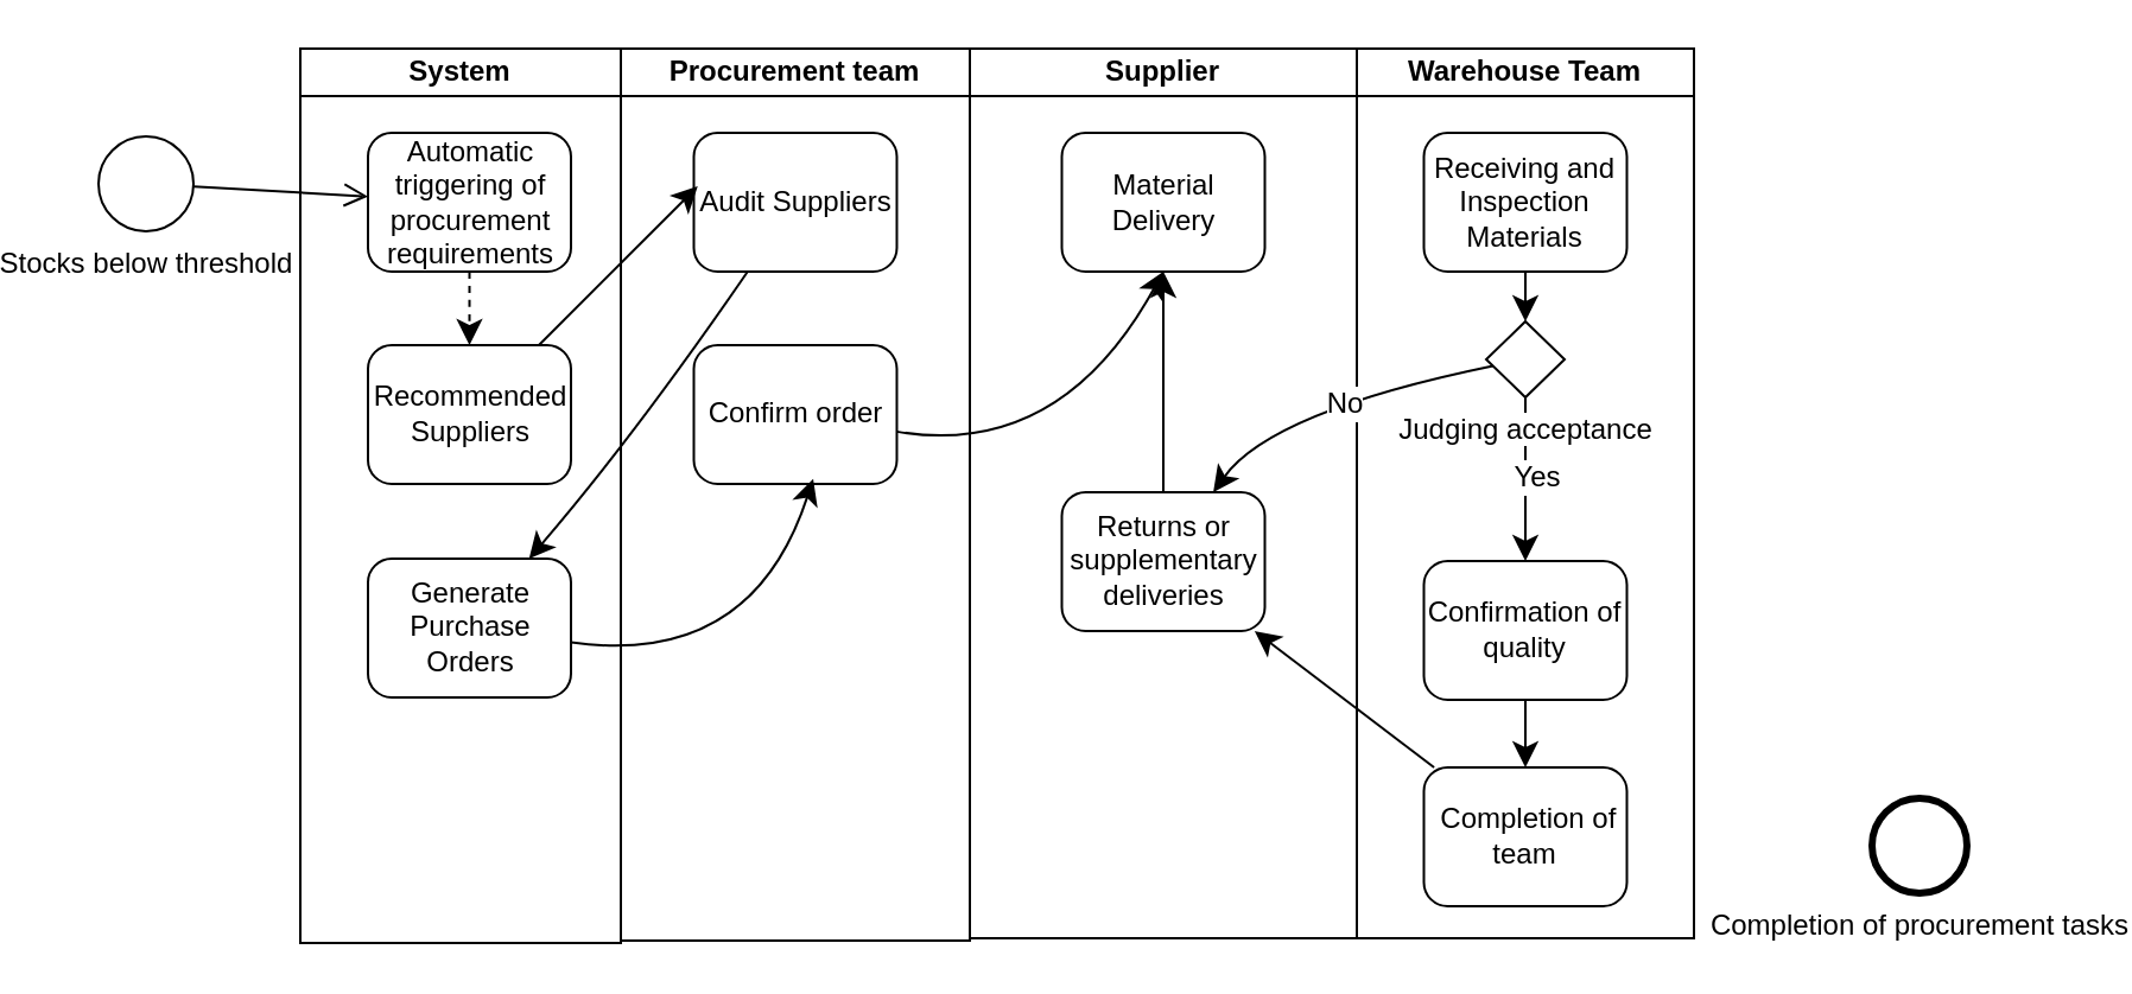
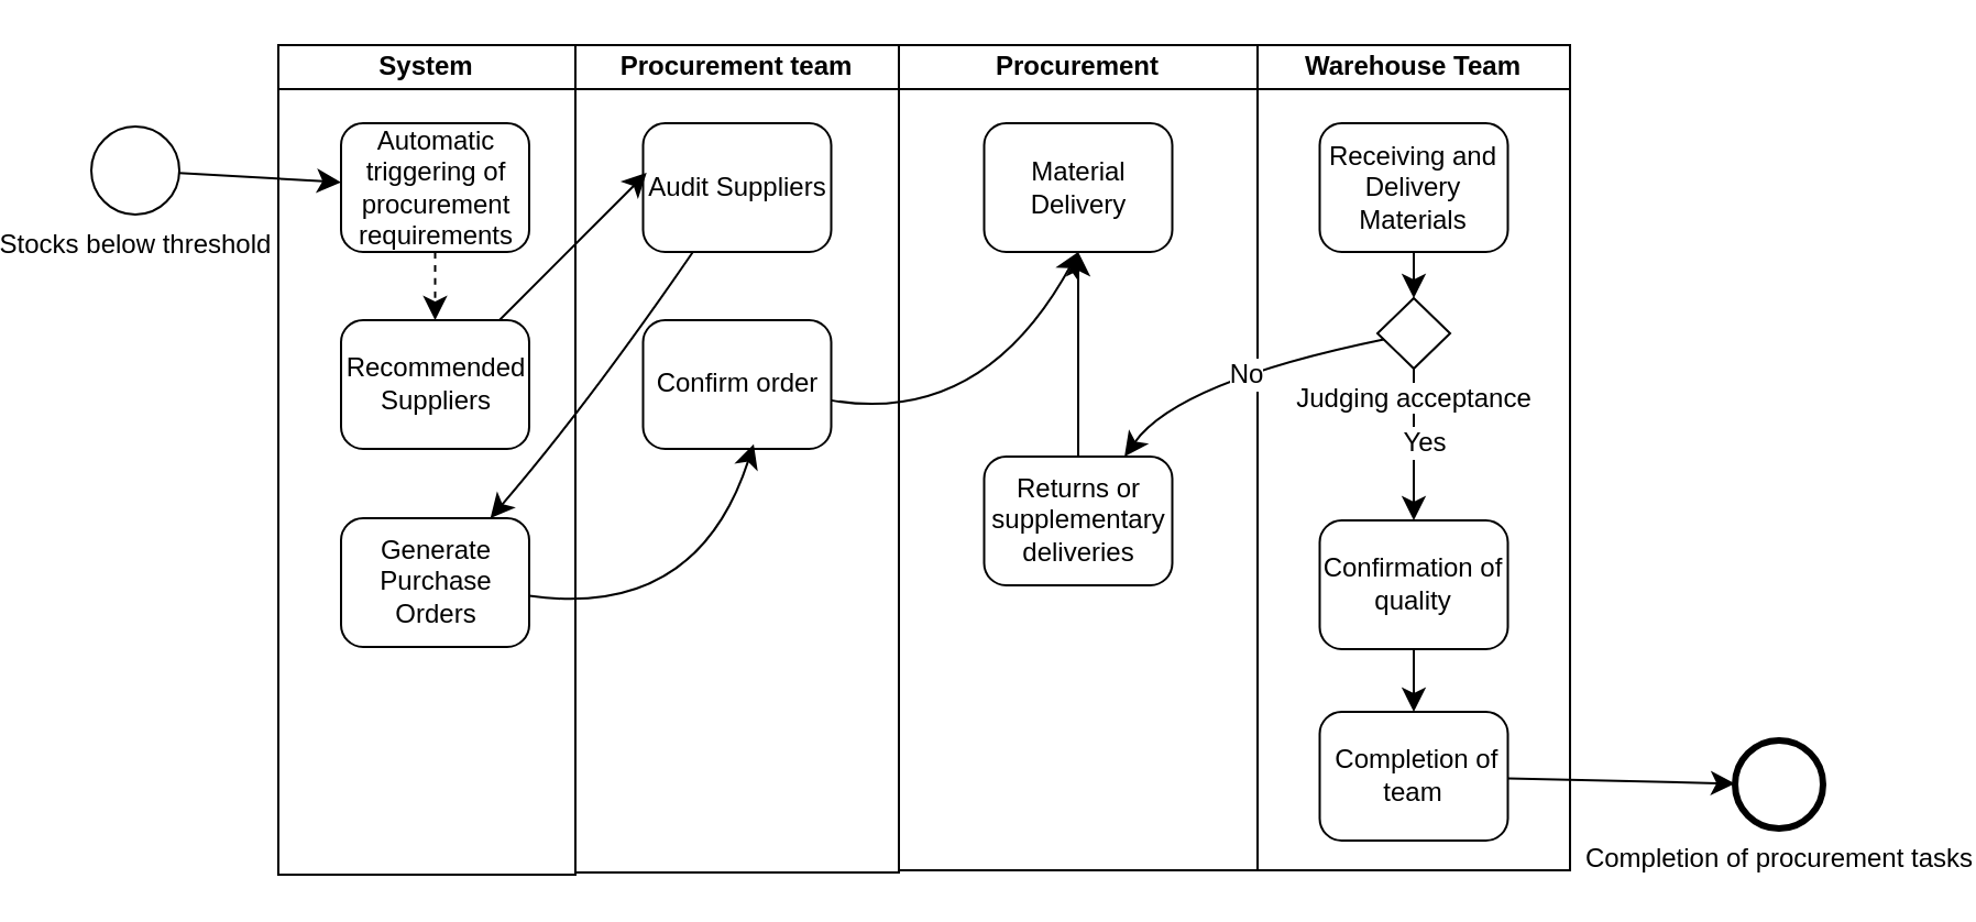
  <mxCell id="0" />
  <mxCell id="1" parent="0" />
  <mxCell id="2" value="System" style="swimlane;startSize=20;whiteSpace=wrap;html=1;" vertex="1" parent="1"><mxGeometry x="105" y="20" width="135" height="377" as="geometry" /></mxCell>
  <mxCell id="3" style="edgeStyle=none;curved=1;rounded=0;orthogonalLoop=1;jettySize=auto;html=1;fontSize=12;startSize=8;endSize=8;dashed=1;" edge="1" parent="2" source="4" target="5"><mxGeometry relative="1" as="geometry" /></mxCell>
  <mxCell id="4" value="Automatic triggering of procurement requirements" style="points=[[0.25,0,0],[0.5,0,0],[0.75,0,0],[1,0.25,0],[1,0.5,0],[1,0.75,0],[0.75,1,0],[0.5,1,0],[0.25,1,0],[0,0.75,0],[0,0.5,0],[0,0.25,0]];shape=mxgraph.bpmn.task;whiteSpace=wrap;rectStyle=rounded;size=10;html=1;container=1;expand=0;collapsible=0;taskMarker=abstract;" vertex="1" parent="2"><mxGeometry x="28.5" y="35.5" width="85.5" height="58.5" as="geometry" /></mxCell>
  <mxCell id="5" value="Recommended Suppliers" style="points=[[0.25,0,0],[0.5,0,0],[0.75,0,0],[1,0.25,0],[1,0.5,0],[1,0.75,0],[0.75,1,0],[0.5,1,0],[0.25,1,0],[0,0.75,0],[0,0.5,0],[0,0.25,0]];shape=mxgraph.bpmn.task;whiteSpace=wrap;rectStyle=rounded;size=10;html=1;container=1;expand=0;collapsible=0;taskMarker=abstract;" vertex="1" parent="2"><mxGeometry x="28.5" y="125" width="85.5" height="58.5" as="geometry" /></mxCell>
  <mxCell id="6" value="Generate Purchase Orders" style="points=[[0.25,0,0],[0.5,0,0],[0.75,0,0],[1,0.25,0],[1,0.5,0],[1,0.75,0],[0.75,1,0],[0.5,1,0],[0.25,1,0],[0,0.75,0],[0,0.5,0],[0,0.25,0]];shape=mxgraph.bpmn.task;whiteSpace=wrap;rectStyle=rounded;size=10;html=1;container=1;expand=0;collapsible=0;taskMarker=abstract;" vertex="1" parent="2"><mxGeometry x="28.5" y="215" width="85.5" height="58.5" as="geometry" /></mxCell>
  <mxCell id="7" value="Procurement team" style="swimlane;startSize=20;whiteSpace=wrap;html=1;" vertex="1" parent="1"><mxGeometry x="240" y="20" width="147" height="376" as="geometry" /></mxCell>
  <mxCell id="8" value="Audit Suppliers" style="points=[[0.25,0,0],[0.5,0,0],[0.75,0,0],[1,0.25,0],[1,0.5,0],[1,0.75,0],[0.75,1,0],[0.5,1,0],[0.25,1,0],[0,0.75,0],[0,0.5,0],[0,0.25,0]];shape=mxgraph.bpmn.task;whiteSpace=wrap;rectStyle=rounded;size=10;html=1;container=1;expand=0;collapsible=0;taskMarker=abstract;" vertex="1" parent="7"><mxGeometry x="30.75" y="35.5" width="85.5" height="58.5" as="geometry" /></mxCell>
  <mxCell id="9" value="Confirm order" style="points=[[0.25,0,0],[0.5,0,0],[0.75,0,0],[1,0.25,0],[1,0.5,0],[1,0.75,0],[0.75,1,0],[0.5,1,0],[0.25,1,0],[0,0.75,0],[0,0.5,0],[0,0.25,0]];shape=mxgraph.bpmn.task;whiteSpace=wrap;rectStyle=rounded;size=10;html=1;container=1;expand=0;collapsible=0;taskMarker=abstract;" vertex="1" parent="7"><mxGeometry x="30.75" y="125" width="85.5" height="58.5" as="geometry" /></mxCell>
- <mxCell id="10" value="Supplier" style="swimlane;startSize=20;whiteSpace=wrap;html=1;" vertex="1" parent="1"><mxGeometry x="387" y="20" width="163" height="375" as="geometry" /></mxCell>
+ <mxCell id="10" value="Procurement" style="swimlane;startSize=20;whiteSpace=wrap;html=1;" vertex="1" parent="1"><mxGeometry x="387" y="20" width="163" height="375" as="geometry" /></mxCell>
  <mxCell id="11" value="Material Delivery" style="points=[[0.25,0,0],[0.5,0,0],[0.75,0,0],[1,0.25,0],[1,0.5,0],[1,0.75,0],[0.75,1,0],[0.5,1,0],[0.25,1,0],[0,0.75,0],[0,0.5,0],[0,0.25,0]];shape=mxgraph.bpmn.task;whiteSpace=wrap;rectStyle=rounded;size=10;html=1;container=1;expand=0;collapsible=0;taskMarker=abstract;" vertex="1" parent="10"><mxGeometry x="38.75" y="35.5" width="85.5" height="58.5" as="geometry" /></mxCell>
  <mxCell id="12" style="edgeStyle=none;curved=1;rounded=0;orthogonalLoop=1;jettySize=auto;html=1;fontSize=12;startSize=8;endSize=8;" edge="1" parent="10" source="13" target="11"><mxGeometry relative="1" as="geometry" /></mxCell>
  <mxCell id="13" value="Returns or supplementary deliveries" style="points=[[0.25,0,0],[0.5,0,0],[0.75,0,0],[1,0.25,0],[1,0.5,0],[1,0.75,0],[0.75,1,0],[0.5,1,0],[0.25,1,0],[0,0.75,0],[0,0.5,0],[0,0.25,0]];shape=mxgraph.bpmn.task;whiteSpace=wrap;rectStyle=rounded;size=10;html=1;container=1;expand=0;collapsible=0;taskMarker=abstract;" vertex="1" parent="10"><mxGeometry x="38.75" y="187" width="85.5" height="58.5" as="geometry" /></mxCell>
  <mxCell id="14" value="Warehouse Team" style="swimlane;startSize=20;whiteSpace=wrap;html=1;" vertex="1" parent="1"><mxGeometry x="550" y="20" width="142" height="375" as="geometry" /></mxCell>
  <mxCell id="15" style="edgeStyle=none;curved=1;rounded=0;orthogonalLoop=1;jettySize=auto;html=1;fontSize=12;startSize=8;endSize=8;" edge="1" parent="14" source="16" target="22"><mxGeometry relative="1" as="geometry" /></mxCell>
- <mxCell id="16" value="Receiving and Inspection Materials" style="points=[[0.25,0,0],[0.5,0,0],[0.75,0,0],[1,0.25,0],[1,0.5,0],[1,0.75,0],[0.75,1,0],[0.5,1,0],[0.25,1,0],[0,0.75,0],[0,0.5,0],[0,0.25,0]];shape=mxgraph.bpmn.task;whiteSpace=wrap;rectStyle=rounded;size=10;html=1;container=1;expand=0;collapsible=0;taskMarker=abstract;" vertex="1" parent="14"><mxGeometry x="28.25" y="35.5" width="85.5" height="58.5" as="geometry" /></mxCell>
+ <mxCell id="16" value="Receiving and Delivery Materials" style="points=[[0.25,0,0],[0.5,0,0],[0.75,0,0],[1,0.25,0],[1,0.5,0],[1,0.75,0],[0.75,1,0],[0.5,1,0],[0.25,1,0],[0,0.75,0],[0,0.5,0],[0,0.25,0]];shape=mxgraph.bpmn.task;whiteSpace=wrap;rectStyle=rounded;size=10;html=1;container=1;expand=0;collapsible=0;taskMarker=abstract;" vertex="1" parent="14"><mxGeometry x="28.25" y="35.5" width="85.5" height="58.5" as="geometry" /></mxCell>
  <mxCell id="17" style="edgeStyle=none;curved=1;rounded=0;orthogonalLoop=1;jettySize=auto;html=1;fontSize=12;startSize=8;endSize=8;" edge="1" parent="14" source="18" target="19"><mxGeometry relative="1" as="geometry" /></mxCell>
  <mxCell id="18" value="Confirmation of quality" style="points=[[0.25,0,0],[0.5,0,0],[0.75,0,0],[1,0.25,0],[1,0.5,0],[1,0.75,0],[0.75,1,0],[0.5,1,0],[0.25,1,0],[0,0.75,0],[0,0.5,0],[0,0.25,0]];shape=mxgraph.bpmn.task;whiteSpace=wrap;rectStyle=rounded;size=10;html=1;container=1;expand=0;collapsible=0;taskMarker=abstract;" vertex="1" parent="14"><mxGeometry x="28.25" y="216" width="85.5" height="58.5" as="geometry" /></mxCell>
  <mxCell id="19" value="&amp;nbsp;Completion of team" style="points=[[0.25,0,0],[0.5,0,0],[0.75,0,0],[1,0.25,0],[1,0.5,0],[1,0.75,0],[0.75,1,0],[0.5,1,0],[0.25,1,0],[0,0.75,0],[0,0.5,0],[0,0.25,0]];shape=mxgraph.bpmn.task;whiteSpace=wrap;rectStyle=rounded;size=10;html=1;container=1;expand=0;collapsible=0;taskMarker=abstract;" vertex="1" parent="14"><mxGeometry x="28.25" y="303" width="85.5" height="58.5" as="geometry" /></mxCell>
  <mxCell id="20" style="edgeStyle=none;curved=1;rounded=0;orthogonalLoop=1;jettySize=auto;html=1;fontSize=12;startSize=8;endSize=8;" edge="1" parent="14" source="22" target="18"><mxGeometry relative="1" as="geometry" /></mxCell>
  <mxCell id="21" value="Yes" style="edgeLabel;html=1;align=center;verticalAlign=middle;resizable=0;points=[];fontSize=12;" vertex="1" connectable="0" parent="20"><mxGeometry x="-0.034" y="4" relative="1" as="geometry"><mxPoint as="offset" /></mxGeometry></mxCell>
  <mxCell id="22" value="Judging acceptance" style="points=[[0.25,0.25,0],[0.5,0,0],[0.75,0.25,0],[1,0.5,0],[0.75,0.75,0],[0.5,1,0],[0.25,0.75,0],[0,0.5,0]];shape=mxgraph.bpmn.gateway2;html=1;verticalLabelPosition=bottom;labelBackgroundColor=#ffffff;verticalAlign=top;align=center;perimeter=rhombusPerimeter;outlineConnect=0;outline=none;symbol=none;" vertex="1" parent="14"><mxGeometry x="54.5" y="115" width="33" height="32" as="geometry" /></mxCell>
- <mxCell id="23" style="edgeStyle=none;curved=1;rounded=0;orthogonalLoop=1;jettySize=auto;html=1;fontSize=12;startSize=8;endSize=8;endArrow=open;" edge="1" parent="1" source="24" target="4"><mxGeometry relative="1" as="geometry" /></mxCell>
+ <mxCell id="23" style="edgeStyle=none;curved=1;rounded=0;orthogonalLoop=1;jettySize=auto;html=1;fontSize=12;startSize=8;endSize=8;" edge="1" parent="1" source="24" target="4"><mxGeometry relative="1" as="geometry" /></mxCell>
  <mxCell id="24" value="Stocks below threshold" style="points=[[0.145,0.145,0],[0.5,0,0],[0.855,0.145,0],[1,0.5,0],[0.855,0.855,0],[0.5,1,0],[0.145,0.855,0],[0,0.5,0]];shape=mxgraph.bpmn.event;html=1;verticalLabelPosition=bottom;labelBackgroundColor=#ffffff;verticalAlign=top;align=center;perimeter=ellipsePerimeter;outlineConnect=0;aspect=fixed;outline=standard;symbol=general;" vertex="1" parent="1"><mxGeometry x="20" y="57" width="40" height="40" as="geometry" /></mxCell>
  <mxCell id="25" style="edgeStyle=none;curved=1;rounded=0;orthogonalLoop=1;jettySize=auto;html=1;entryX=0.019;entryY=0.385;entryDx=0;entryDy=0;entryPerimeter=0;fontSize=12;startSize=8;endSize=8;" edge="1" parent="1" source="5" target="8"><mxGeometry relative="1" as="geometry" /></mxCell>
  <mxCell id="26" style="edgeStyle=none;curved=1;rounded=0;orthogonalLoop=1;jettySize=auto;html=1;fontSize=12;startSize=8;endSize=8;" edge="1" parent="1" source="8" target="6"><mxGeometry relative="1" as="geometry"><Array as="points"><mxPoint x="246" y="183" /></Array></mxGeometry></mxCell>
  <mxCell id="27" style="edgeStyle=none;curved=1;rounded=0;orthogonalLoop=1;jettySize=auto;html=1;entryX=0.588;entryY=0.963;entryDx=0;entryDy=0;entryPerimeter=0;fontSize=12;startSize=8;endSize=8;" edge="1" parent="1" source="6" target="9"><mxGeometry relative="1" as="geometry"><Array as="points"><mxPoint x="295" y="281" /></Array></mxGeometry></mxCell>
  <mxCell id="28" style="edgeStyle=none;curved=1;rounded=0;orthogonalLoop=1;jettySize=auto;html=1;entryX=0.5;entryY=1;entryDx=0;entryDy=0;entryPerimeter=0;fontSize=12;startSize=8;endSize=8;" edge="1" parent="1" source="9" target="11"><mxGeometry relative="1" as="geometry"><Array as="points"><mxPoint x="425" y="193" /></Array></mxGeometry></mxCell>
  <mxCell id="29" style="edgeStyle=none;curved=1;rounded=0;orthogonalLoop=1;jettySize=auto;html=1;fontSize=12;startSize=8;endSize=8;" edge="1" parent="1" source="22" target="13"><mxGeometry relative="1" as="geometry"><Array as="points"><mxPoint x="514" y="173" /></Array></mxGeometry></mxCell>
  <mxCell id="30" value="No" style="edgeLabel;html=1;align=center;verticalAlign=middle;resizable=0;points=[];fontSize=12;" vertex="1" connectable="0" parent="29"><mxGeometry x="-0.054" y="3" relative="1" as="geometry"><mxPoint as="offset" /></mxGeometry></mxCell>
  <mxCell id="31" value="Completion of procurement tasks" style="points=[[0.145,0.145,0],[0.5,0,0],[0.855,0.145,0],[1,0.5,0],[0.855,0.855,0],[0.5,1,0],[0.145,0.855,0],[0,0.5,0]];shape=mxgraph.bpmn.event;html=1;verticalLabelPosition=bottom;labelBackgroundColor=#ffffff;verticalAlign=top;align=center;perimeter=ellipsePerimeter;outlineConnect=0;aspect=fixed;outline=end;symbol=terminate2;" vertex="1" parent="1"><mxGeometry x="767" y="336" width="40" height="40" as="geometry" /></mxCell>
- <mxCell id="32" style="edgeStyle=none;curved=1;rounded=0;orthogonalLoop=1;jettySize=auto;html=1;fontSize=12;startSize=8;endSize=8;" edge="1" parent="1" source="19" target="13"><mxGeometry relative="1" as="geometry" /></mxCell>
+ <mxCell id="32" style="edgeStyle=none;curved=1;rounded=0;orthogonalLoop=1;jettySize=auto;html=1;fontSize=12;startSize=8;endSize=8;" edge="1" parent="1" source="19" target="31"><mxGeometry relative="1" as="geometry" /></mxCell>
